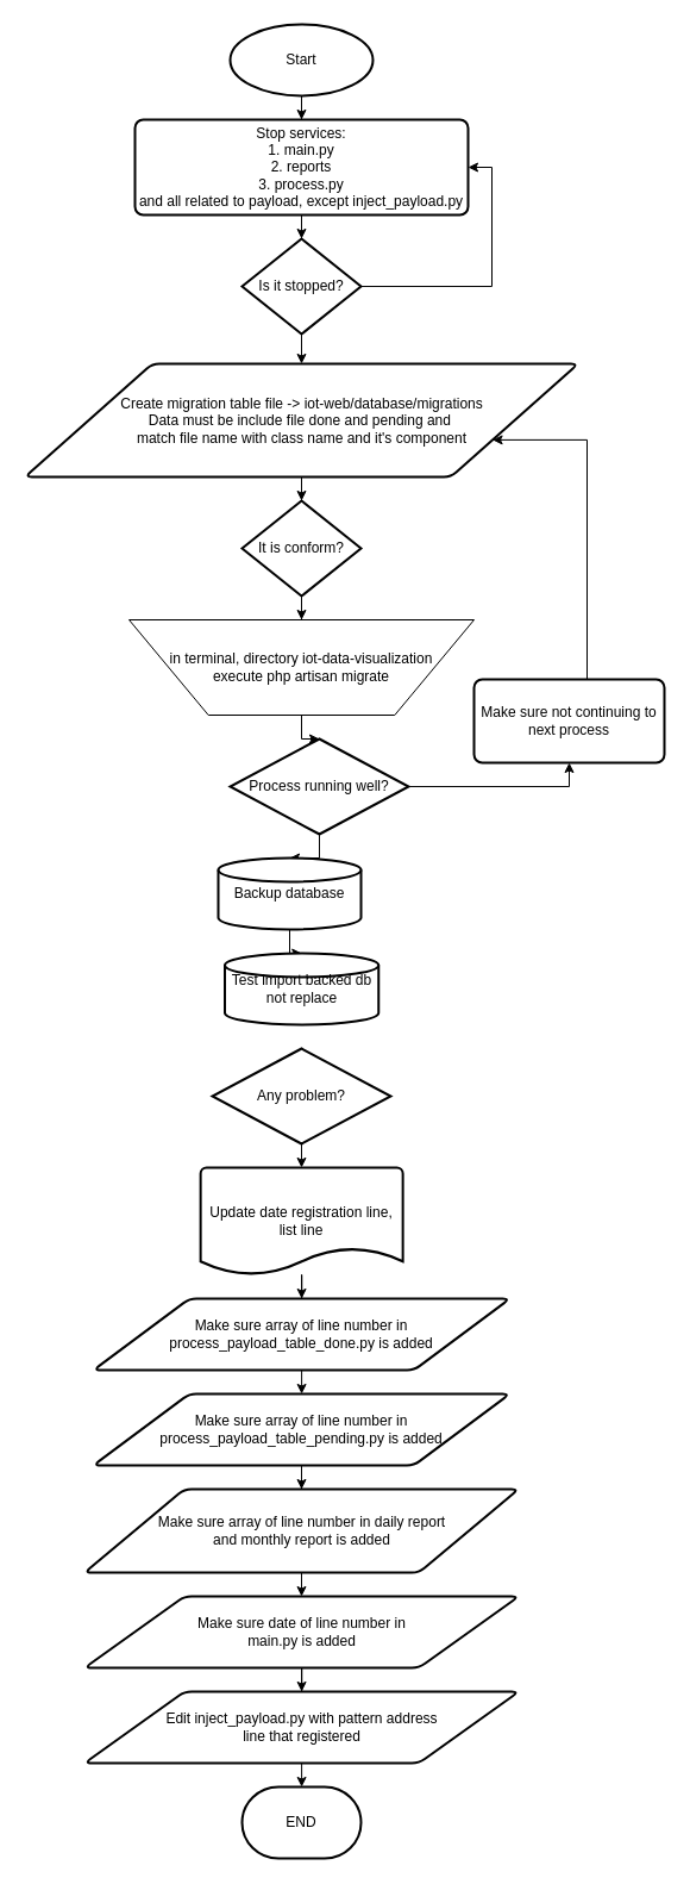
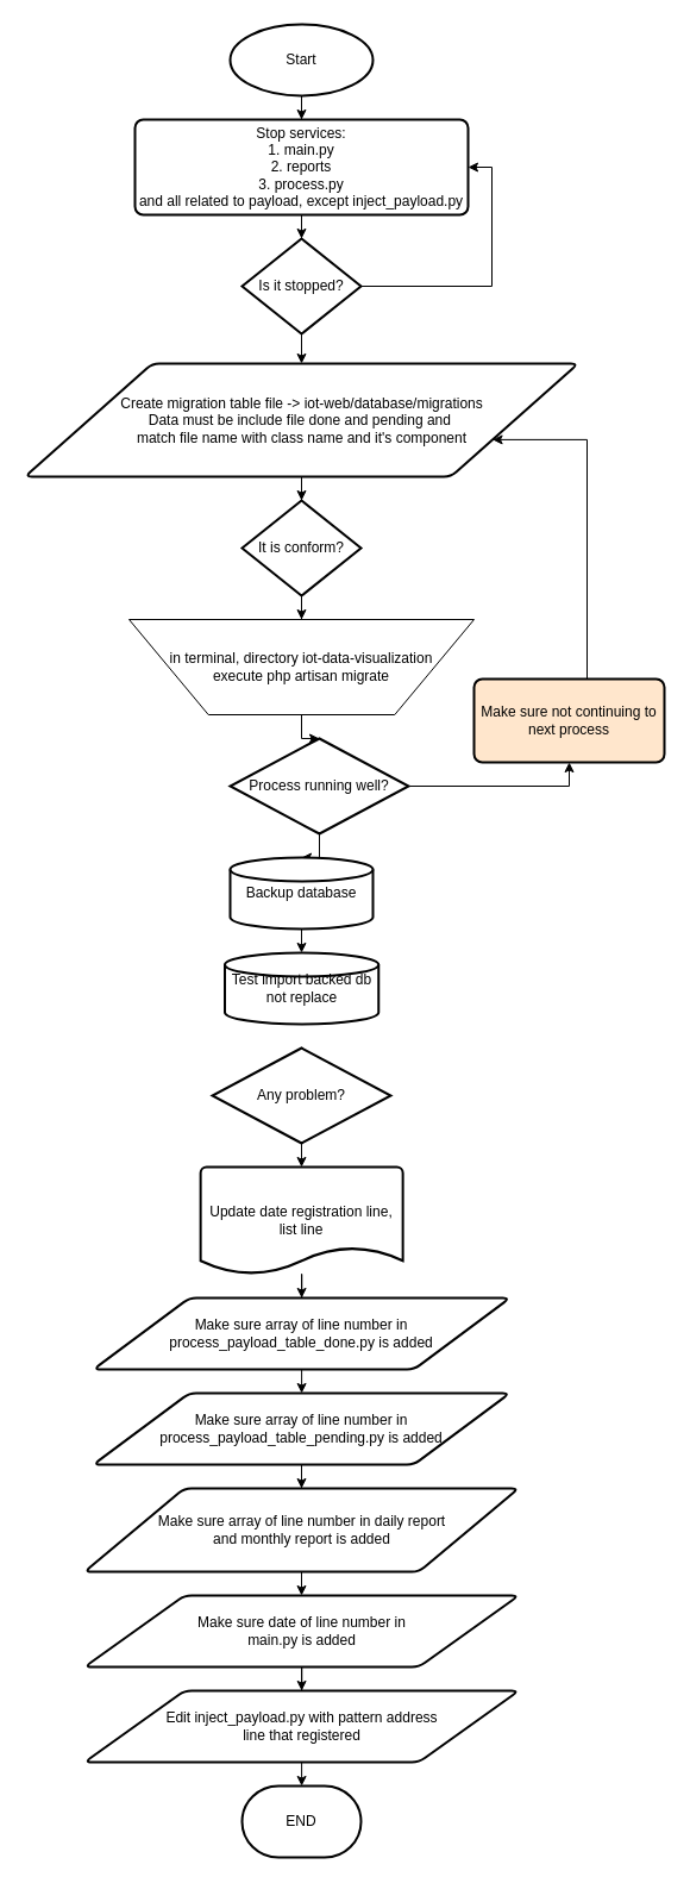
  <mxCell id="0" />
  <mxCell id="1" parent="0" />
  <mxCell id="2" value="" style="edgeStyle=orthogonalEdgeStyle;rounded=0;orthogonalLoop=1;jettySize=auto;html=1;" edge="1" parent="1" source="3" target="6"><mxGeometry relative="1" as="geometry" /></mxCell>
  <mxCell id="3" value="Stop services:&lt;br&gt;1. main.py&lt;br&gt;2. reports&lt;br&gt;3. process.py&lt;br&gt;and all related to payload, except inject_payload.py" style="rounded=1;whiteSpace=wrap;html=1;absoluteArcSize=1;arcSize=14;strokeWidth=2;" vertex="1" parent="1"><mxGeometry x="113" y="100" width="280" height="80" as="geometry" /></mxCell>
  <mxCell id="4" value="" style="edgeStyle=orthogonalEdgeStyle;rounded=0;orthogonalLoop=1;jettySize=auto;html=1;" edge="1" parent="1" source="6" target="8"><mxGeometry relative="1" as="geometry" /></mxCell>
  <mxCell id="5" style="edgeStyle=orthogonalEdgeStyle;rounded=0;orthogonalLoop=1;jettySize=auto;html=1;entryX=1;entryY=0.5;entryDx=0;entryDy=0;exitX=1;exitY=0.5;exitDx=0;exitDy=0;exitPerimeter=0;" edge="1" parent="1" source="6" target="3"><mxGeometry relative="1" as="geometry"><Array as="points"><mxPoint x="413" y="240" /><mxPoint x="413" y="140" /></Array></mxGeometry></mxCell>
  <mxCell id="6" value="Is it stopped?" style="strokeWidth=2;html=1;shape=mxgraph.flowchart.decision;whiteSpace=wrap;" vertex="1" parent="1"><mxGeometry x="203" y="200" width="100" height="80" as="geometry" /></mxCell>
  <mxCell id="7" value="" style="edgeStyle=orthogonalEdgeStyle;rounded=0;orthogonalLoop=1;jettySize=auto;html=1;" edge="1" parent="1" source="8" target="10"><mxGeometry relative="1" as="geometry" /></mxCell>
  <mxCell id="8" value="Create migration table file -&amp;gt; iot-web/database/migrations&lt;br&gt;Data must be include file done and pending and&amp;nbsp;&lt;br&gt;match file name with class name and it's component" style="shape=parallelogram;html=1;strokeWidth=2;perimeter=parallelogramPerimeter;whiteSpace=wrap;rounded=1;arcSize=12;size=0.23;" vertex="1" parent="1"><mxGeometry x="20.5" y="305" width="465" height="95" as="geometry" /></mxCell>
  <mxCell id="9" value="" style="edgeStyle=orthogonalEdgeStyle;rounded=0;orthogonalLoop=1;jettySize=auto;html=1;" edge="1" parent="1" source="10" target="12"><mxGeometry relative="1" as="geometry" /></mxCell>
  <mxCell id="10" value="It is conform?" style="strokeWidth=2;html=1;shape=mxgraph.flowchart.decision;whiteSpace=wrap;" vertex="1" parent="1"><mxGeometry x="203" y="420" width="100" height="80" as="geometry" /></mxCell>
  <mxCell id="11" value="" style="edgeStyle=orthogonalEdgeStyle;rounded=0;orthogonalLoop=1;jettySize=auto;html=1;" edge="1" parent="1" source="12" target="15"><mxGeometry relative="1" as="geometry" /></mxCell>
  <mxCell id="12" value="in terminal, directory iot-data-visualization&lt;br&gt;execute php artisan migrate" style="verticalLabelPosition=middle;verticalAlign=middle;html=1;shape=trapezoid;perimeter=trapezoidPerimeter;whiteSpace=wrap;size=0.23;arcSize=10;flipV=1;labelPosition=center;align=center;" vertex="1" parent="1"><mxGeometry x="108" y="520" width="290" height="80" as="geometry" /></mxCell>
  <mxCell id="13" style="edgeStyle=orthogonalEdgeStyle;rounded=0;orthogonalLoop=1;jettySize=auto;html=1;entryX=0.5;entryY=1;entryDx=0;entryDy=0;" edge="1" parent="1" source="15" target="19"><mxGeometry relative="1" as="geometry" /></mxCell>
  <mxCell id="14" value="" style="edgeStyle=orthogonalEdgeStyle;rounded=0;orthogonalLoop=1;jettySize=auto;html=1;" edge="1" parent="1" source="15" target="21"><mxGeometry relative="1" as="geometry" /></mxCell>
  <mxCell id="15" value="Process running well?" style="strokeWidth=2;html=1;shape=mxgraph.flowchart.decision;whiteSpace=wrap;" vertex="1" parent="1"><mxGeometry x="193" y="620" width="150" height="80" as="geometry" /></mxCell>
  <mxCell id="16" value="" style="edgeStyle=orthogonalEdgeStyle;rounded=0;orthogonalLoop=1;jettySize=auto;html=1;" edge="1" parent="1" source="17" target="3"><mxGeometry relative="1" as="geometry" /></mxCell>
  <mxCell id="17" value="Start" style="strokeWidth=2;html=1;shape=mxgraph.flowchart.start_1;whiteSpace=wrap;" vertex="1" parent="1"><mxGeometry x="193" y="20" width="120" height="60" as="geometry" /></mxCell>
  <mxCell id="18" style="edgeStyle=orthogonalEdgeStyle;rounded=0;orthogonalLoop=1;jettySize=auto;html=1;entryX=1;entryY=0.75;entryDx=0;entryDy=0;" edge="1" parent="1" source="19" target="8"><mxGeometry relative="1" as="geometry"><Array as="points"><mxPoint x="493" y="369" /></Array></mxGeometry></mxCell>
- <mxCell id="19" value="Make sure not continuing to next process" style="rounded=1;whiteSpace=wrap;html=1;absoluteArcSize=1;arcSize=14;strokeWidth=2;" vertex="1" parent="1"><mxGeometry x="398" y="570" width="160" height="70" as="geometry" /></mxCell>
+ <mxCell id="19" value="Make sure not continuing to next process" style="rounded=1;whiteSpace=wrap;html=1;absoluteArcSize=1;arcSize=14;strokeWidth=2;fillColor=#ffe6cc;" vertex="1" parent="1"><mxGeometry x="398" y="570" width="160" height="70" as="geometry" /></mxCell>
  <mxCell id="20" value="" style="edgeStyle=orthogonalEdgeStyle;rounded=0;orthogonalLoop=1;jettySize=auto;html=1;" edge="1" parent="1" source="21" target="22"><mxGeometry relative="1" as="geometry" /></mxCell>
- <mxCell id="21" value="Backup database" style="strokeWidth=2;html=1;shape=mxgraph.flowchart.database;whiteSpace=wrap;" vertex="1" parent="1"><mxGeometry x="183" y="720" width="120" height="60" as="geometry" /></mxCell>
+ <mxCell id="21" value="Backup database" style="strokeWidth=2;html=1;shape=mxgraph.flowchart.database;whiteSpace=wrap;" vertex="1" parent="1"><mxGeometry x="193" y="720" width="120" height="60" as="geometry" /></mxCell>
  <mxCell id="22" value="Test import backed db&lt;br&gt;not replace" style="strokeWidth=2;html=1;shape=mxgraph.flowchart.database;whiteSpace=wrap;" vertex="1" parent="1"><mxGeometry x="188.5" y="800" width="129.25" height="60" as="geometry" /></mxCell>
  <mxCell id="23" value="" style="edgeStyle=orthogonalEdgeStyle;rounded=0;orthogonalLoop=1;jettySize=auto;html=1;" edge="1" parent="1" source="24" target="26"><mxGeometry relative="1" as="geometry" /></mxCell>
  <mxCell id="24" value="Any problem?" style="strokeWidth=2;html=1;shape=mxgraph.flowchart.decision;whiteSpace=wrap;" vertex="1" parent="1"><mxGeometry x="178" y="880" width="150" height="80" as="geometry" /></mxCell>
  <mxCell id="25" value="" style="edgeStyle=orthogonalEdgeStyle;rounded=0;orthogonalLoop=1;jettySize=auto;html=1;" edge="1" parent="1" source="26" target="28"><mxGeometry relative="1" as="geometry" /></mxCell>
  <mxCell id="26" value="Update date registration line, list line" style="strokeWidth=2;html=1;shape=mxgraph.flowchart.document2;whiteSpace=wrap;size=0.25;" vertex="1" parent="1"><mxGeometry x="168.13" y="980" width="170" height="90" as="geometry" /></mxCell>
  <mxCell id="27" value="" style="edgeStyle=orthogonalEdgeStyle;rounded=0;orthogonalLoop=1;jettySize=auto;html=1;" edge="1" parent="1" source="28" target="30"><mxGeometry relative="1" as="geometry" /></mxCell>
  <mxCell id="28" value="Make sure array of line number in process_payload_table_done.py is added" style="shape=parallelogram;html=1;strokeWidth=2;perimeter=parallelogramPerimeter;whiteSpace=wrap;rounded=1;arcSize=12;size=0.23;" vertex="1" parent="1"><mxGeometry x="78.13" y="1090" width="350" height="60" as="geometry" /></mxCell>
  <mxCell id="29" value="" style="edgeStyle=orthogonalEdgeStyle;rounded=0;orthogonalLoop=1;jettySize=auto;html=1;" edge="1" parent="1" source="30" target="32"><mxGeometry relative="1" as="geometry" /></mxCell>
  <mxCell id="30" value="Make sure array of line number in process_payload_table_pending.py is added" style="shape=parallelogram;html=1;strokeWidth=2;perimeter=parallelogramPerimeter;whiteSpace=wrap;rounded=1;arcSize=12;size=0.23;" vertex="1" parent="1"><mxGeometry x="78" y="1170" width="350" height="60" as="geometry" /></mxCell>
  <mxCell id="31" value="" style="edgeStyle=orthogonalEdgeStyle;rounded=0;orthogonalLoop=1;jettySize=auto;html=1;" edge="1" parent="1" source="32" target="34"><mxGeometry relative="1" as="geometry" /></mxCell>
  <mxCell id="32" value="Make sure array of line number in daily report&lt;br&gt;and monthly report is added" style="shape=parallelogram;html=1;strokeWidth=2;perimeter=parallelogramPerimeter;whiteSpace=wrap;rounded=1;arcSize=12;size=0.23;" vertex="1" parent="1"><mxGeometry x="70.5" y="1250" width="365" height="70" as="geometry" /></mxCell>
  <mxCell id="33" value="" style="edgeStyle=orthogonalEdgeStyle;rounded=0;orthogonalLoop=1;jettySize=auto;html=1;" edge="1" parent="1" source="34" target="36"><mxGeometry relative="1" as="geometry" /></mxCell>
  <mxCell id="34" value="Make sure date of line number in&lt;br&gt;main.py is added" style="shape=parallelogram;html=1;strokeWidth=2;perimeter=parallelogramPerimeter;whiteSpace=wrap;rounded=1;arcSize=12;size=0.23;" vertex="1" parent="1"><mxGeometry x="70.63" y="1340" width="365" height="60" as="geometry" /></mxCell>
  <mxCell id="35" value="" style="edgeStyle=orthogonalEdgeStyle;rounded=0;orthogonalLoop=1;jettySize=auto;html=1;" edge="1" parent="1" source="36" target="37"><mxGeometry relative="1" as="geometry" /></mxCell>
  <mxCell id="36" value="Edit inject_payload.py with pattern address&lt;br&gt;line that registered" style="shape=parallelogram;html=1;strokeWidth=2;perimeter=parallelogramPerimeter;whiteSpace=wrap;rounded=1;arcSize=12;size=0.23;" vertex="1" parent="1"><mxGeometry x="70.63" y="1420" width="365" height="60" as="geometry" /></mxCell>
  <mxCell id="37" value="END" style="strokeWidth=2;html=1;shape=mxgraph.flowchart.terminator;whiteSpace=wrap;" vertex="1" parent="1"><mxGeometry x="203" y="1500" width="100" height="60" as="geometry" /></mxCell>
